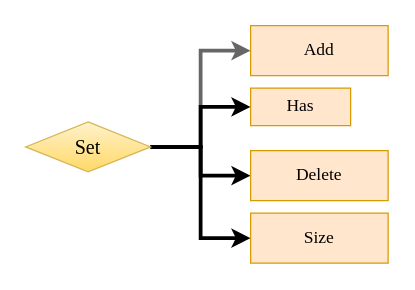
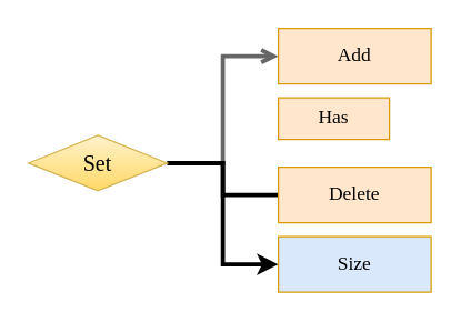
  <mxCell id="0" />
  <mxCell id="1" parent="0" />
- <mxCell id="2" style="edgeStyle=orthogonalEdgeStyle;rounded=0;orthogonalLoop=1;jettySize=auto;html=1;exitX=1;exitY=0.5;exitDx=0;exitDy=0;entryX=0;entryY=0.5;entryDx=0;entryDy=0;strokeWidth=3;fontFamily=Verdana;fontSize=14;fillColor=#f5f5f5;strokeColor=#666666;" edge="1" parent="1" source="6" target="7"><mxGeometry relative="1" as="geometry" /></mxCell>
- <mxCell id="3" style="edgeStyle=orthogonalEdgeStyle;rounded=0;orthogonalLoop=1;jettySize=auto;html=1;exitX=1;exitY=0.5;exitDx=0;exitDy=0;entryX=0;entryY=0.5;entryDx=0;entryDy=0;strokeWidth=3;" edge="1" parent="1" source="6" target="9"><mxGeometry relative="1" as="geometry" /></mxCell>
+ <mxCell id="2" style="edgeStyle=orthogonalEdgeStyle;rounded=0;orthogonalLoop=1;jettySize=auto;html=1;exitX=1;exitY=0.5;exitDx=0;exitDy=0;entryX=0;entryY=0.5;entryDx=0;entryDy=0;strokeWidth=3;fontFamily=Verdana;fontSize=14;fillColor=#f5f5f5;strokeColor=#666666;endArrow=open;" edge="1" parent="1" source="6" target="7"><mxGeometry relative="1" as="geometry" /></mxCell>
+ <mxCell id="3" style="edgeStyle=orthogonalEdgeStyle;rounded=0;orthogonalLoop=1;jettySize=auto;html=1;exitX=1;exitY=0.5;exitDx=0;exitDy=0;entryX=0;entryY=0.5;entryDx=0;entryDy=0;strokeWidth=3;endArrow=none;" edge="1" parent="1" source="6" target="9"><mxGeometry relative="1" as="geometry" /></mxCell>
  <mxCell id="4" style="edgeStyle=orthogonalEdgeStyle;rounded=0;orthogonalLoop=1;jettySize=auto;html=1;exitX=1;exitY=0.5;exitDx=0;exitDy=0;entryX=0;entryY=0.5;entryDx=0;entryDy=0;strokeWidth=3;" edge="1" parent="1" source="6" target="10"><mxGeometry relative="1" as="geometry" /></mxCell>
- <mxCell id="5" style="edgeStyle=orthogonalEdgeStyle;rounded=0;orthogonalLoop=1;jettySize=auto;html=1;exitX=1;exitY=0.5;exitDx=0;exitDy=0;entryX=0;entryY=0.5;entryDx=0;entryDy=0;strokeWidth=3;" edge="1" parent="1" source="6" target="8"><mxGeometry relative="1" as="geometry" /></mxCell>
  <mxCell id="6" value="&lt;font style=&quot;font-size: 16px&quot;&gt;Set&lt;/font&gt;" style="rhombus;whiteSpace=wrap;html=1;fontFamily=Verdana;fontSize=14;gradientColor=#ffd966;fillColor=#fff2cc;strokeColor=#d6b656;" vertex="1" parent="1"><mxGeometry x="20" y="97" width="100" height="40" as="geometry" /></mxCell>
  <mxCell id="7" value="&lt;font style=&quot;font-size: 14px&quot;&gt;Add&lt;/font&gt;" style="rounded=0;whiteSpace=wrap;html=1;fontFamily=Verdana;fontSize=14;fillColor=#ffe6cc;strokeColor=#d79b00;" vertex="1" parent="1"><mxGeometry x="200" y="20" width="110" height="40" as="geometry" /></mxCell>
  <mxCell id="8" value="Has" style="rounded=0;whiteSpace=wrap;html=1;fontFamily=Verdana;fontSize=14;fillColor=#ffe6cc;strokeColor=#d79b00;" vertex="1" parent="1"><mxGeometry x="200" y="70" width="80" height="30" as="geometry" /></mxCell>
  <mxCell id="9" value="&lt;font style=&quot;font-size: 14px&quot;&gt;Delete&lt;/font&gt;" style="rounded=0;whiteSpace=wrap;html=1;fontFamily=Verdana;fontSize=14;fillColor=#ffe6cc;strokeColor=#d79b00;" vertex="1" parent="1"><mxGeometry x="200" y="120" width="110" height="40" as="geometry" /></mxCell>
- <mxCell id="10" value="&lt;font style=&quot;font-size: 14px&quot;&gt;Size&lt;/font&gt;" style="rounded=0;whiteSpace=wrap;html=1;fontFamily=Verdana;fontSize=14;fillColor=#ffe6cc;strokeColor=#d79b00;" vertex="1" parent="1"><mxGeometry x="200" y="170" width="110" height="40" as="geometry" /></mxCell>
+ <mxCell id="10" value="&lt;font style=&quot;font-size: 14px&quot;&gt;Size&lt;/font&gt;" style="rounded=0;whiteSpace=wrap;html=1;fontFamily=Verdana;fontSize=14;fillColor=#dae8fc;strokeColor=#d79b00;" vertex="1" parent="1"><mxGeometry x="200" y="170" width="110" height="40" as="geometry" /></mxCell>
